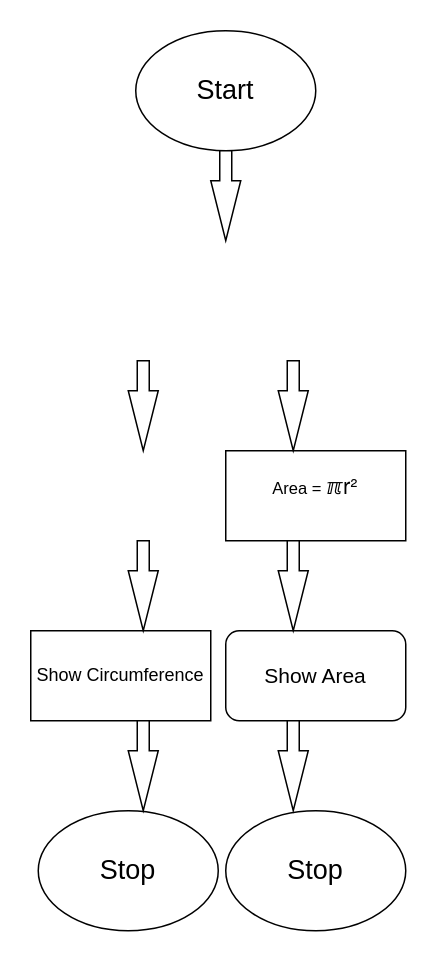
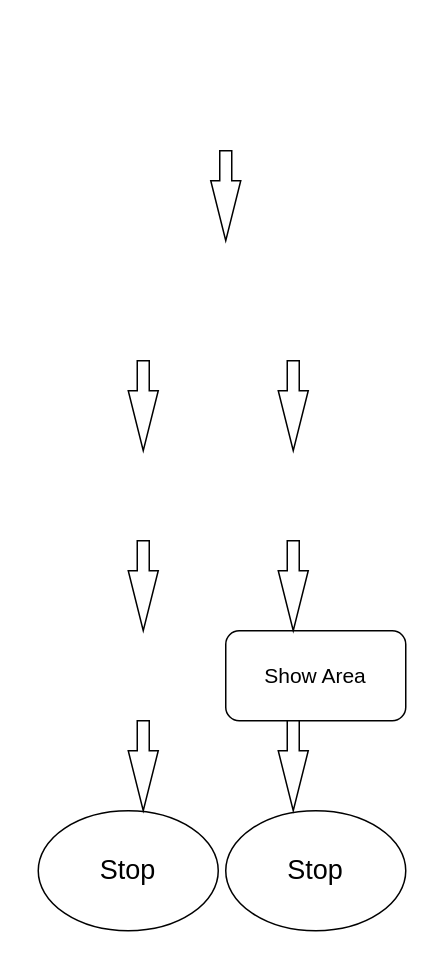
  <mxCell id="0" />
  <mxCell id="1" parent="0" />
- <mxCell id="2" value="&lt;font style=&quot;font-size: 18px&quot;&gt;Start&lt;/font&gt;" style="ellipse;whiteSpace=wrap;html=1;" vertex="1" parent="1"><mxGeometry x="90" width="120" height="80" as="geometry" y="20" /></mxCell>
- <mxCell id="3" value="&lt;font style=&quot;font-size: 11px&quot;&gt;Area =&amp;nbsp;&lt;span id=&quot;docs-internal-guid-28d19eb8-7fff-136f-90b2-225c098e7ec0&quot;&gt;&lt;span style=&quot;font-size: 11pt ; font-family: &amp;#34;helvetica neue&amp;#34; , sans-serif ; background-color: transparent ; vertical-align: baseline&quot;&gt;ℼr&lt;/span&gt;&lt;/span&gt;&lt;span id=&quot;docs-internal-guid-556edd80-7fff-b18d-36ab-085abfa33c51&quot;&gt;&lt;span style=&quot;font-size: 11pt ; font-family: &amp;#34;helvetica neue&amp;#34; , sans-serif ; background-color: transparent ; vertical-align: baseline&quot;&gt;²&lt;/span&gt;&lt;/span&gt;&lt;br&gt;&amp;nbsp;&lt;/font&gt;" style="rounded=0;whiteSpace=wrap;html=1;" vertex="1" parent="1"><mxGeometry x="150" y="300" width="120" height="60" as="geometry" /></mxCell>
- <mxCell id="4" value="Show Circumference" style="rounded=0;whiteSpace=wrap;html=1;" vertex="1" parent="1"><mxGeometry x="20" y="420" width="120" height="60" as="geometry" /></mxCell>
  <mxCell id="5" value="&lt;font style=&quot;font-size: 14px&quot;&gt;Show Area&lt;/font&gt;" style="whiteSpace=wrap;html=1;rounded=1;" vertex="1" parent="1"><mxGeometry x="150" y="420" width="120" height="60" as="geometry" /></mxCell>
  <mxCell id="6" value="&lt;font style=&quot;font-size: 18px&quot;&gt;Stop&lt;/font&gt;" style="ellipse;whiteSpace=wrap;html=1;" vertex="1" parent="1"><mxGeometry x="25" y="540" width="120" height="80" as="geometry" /></mxCell>
  <mxCell id="7" value="&lt;font style=&quot;font-size: 18px&quot;&gt;Stop&lt;/font&gt;" style="ellipse;whiteSpace=wrap;html=1;" vertex="1" parent="1"><mxGeometry x="150" y="540" width="120" height="80" as="geometry" /></mxCell>
  <mxCell id="8" value="" style="html=1;shadow=0;dashed=0;align=center;verticalAlign=middle;shape=mxgraph.arrows2.arrow;dy=0.6;dx=40;direction=south;notch=0;" vertex="1" parent="1"><mxGeometry x="140" y="100" width="20" height="60" as="geometry" /></mxCell>
  <mxCell id="9" value="" style="html=1;shadow=0;dashed=0;align=center;verticalAlign=middle;shape=mxgraph.arrows2.arrow;dy=0.6;dx=40;direction=south;notch=0;" vertex="1" parent="1"><mxGeometry x="85" y="240" width="20" height="60" as="geometry" /></mxCell>
  <mxCell id="10" value="" style="html=1;shadow=0;dashed=0;align=center;verticalAlign=middle;shape=mxgraph.arrows2.arrow;dy=0.6;dx=40;direction=south;notch=0;" vertex="1" parent="1"><mxGeometry x="185" y="240" width="20" height="60" as="geometry" /></mxCell>
  <mxCell id="11" value="" style="html=1;shadow=0;dashed=0;align=center;verticalAlign=middle;shape=mxgraph.arrows2.arrow;dy=0.6;dx=40;direction=south;notch=0;" vertex="1" parent="1"><mxGeometry x="85" y="360" width="20" height="60" as="geometry" /></mxCell>
  <mxCell id="12" value="" style="html=1;shadow=0;dashed=0;align=center;verticalAlign=middle;shape=mxgraph.arrows2.arrow;dy=0.6;dx=40;direction=south;notch=0;" vertex="1" parent="1"><mxGeometry x="185" y="360" width="20" height="60" as="geometry" /></mxCell>
  <mxCell id="13" value="" style="html=1;shadow=0;dashed=0;align=center;verticalAlign=middle;shape=mxgraph.arrows2.arrow;dy=0.6;dx=40;direction=south;notch=0;" vertex="1" parent="1"><mxGeometry x="85" y="480" width="20" height="60" as="geometry" /></mxCell>
  <mxCell id="14" value="" style="html=1;shadow=0;dashed=0;align=center;verticalAlign=middle;shape=mxgraph.arrows2.arrow;dy=0.6;dx=40;direction=south;notch=0;" vertex="1" parent="1"><mxGeometry x="185" y="480" width="20" height="60" as="geometry" /></mxCell>
